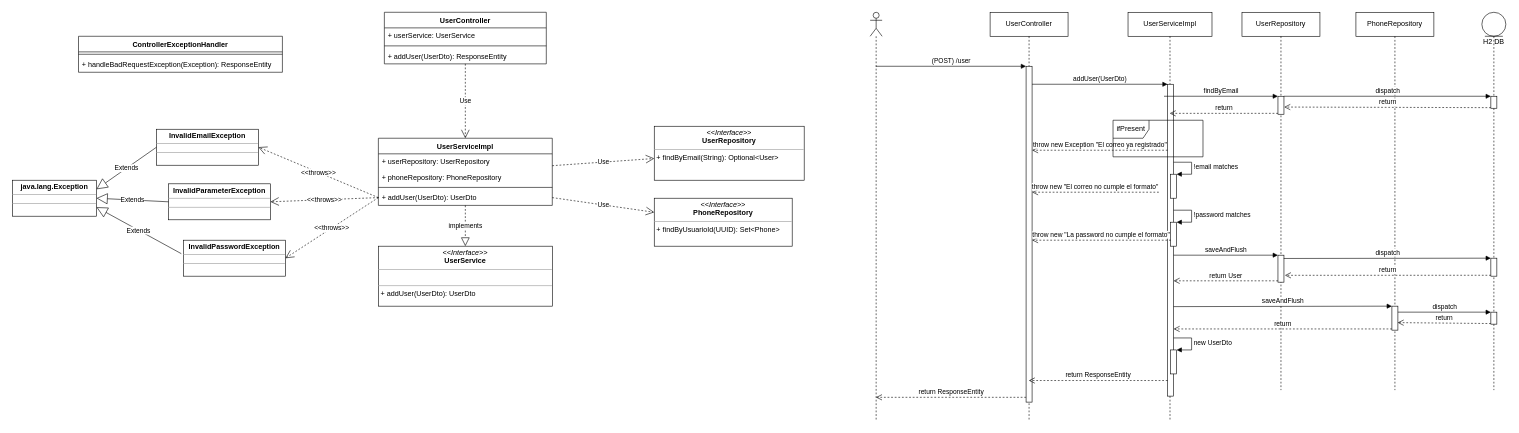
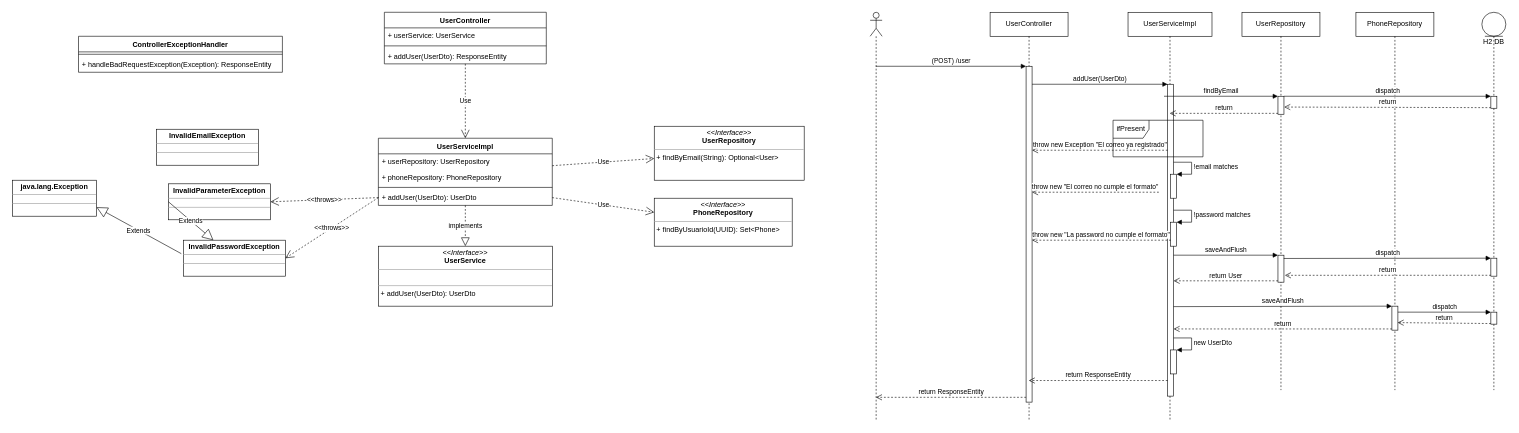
  <mxCell id="0" />
  <mxCell id="1" parent="0" />
  <mxCell id="2" value="UserController" style="swimlane;fontStyle=1;align=center;verticalAlign=top;childLayout=stackLayout;horizontal=1;startSize=26;horizontalStack=0;resizeParent=1;resizeParentMax=0;resizeLast=0;collapsible=1;marginBottom=0;" parent="1" vertex="1"><mxGeometry x="640" y="20" width="270" height="86" as="geometry" /></mxCell>
  <mxCell id="3" value="+ userService: UserService" style="text;strokeColor=none;fillColor=none;align=left;verticalAlign=top;spacingLeft=4;spacingRight=4;overflow=hidden;rotatable=0;points=[[0,0.5],[1,0.5]];portConstraint=eastwest;" parent="2" vertex="1"><mxGeometry y="26" width="270" height="26" as="geometry" /></mxCell>
  <mxCell id="4" value="" style="line;strokeWidth=1;fillColor=none;align=left;verticalAlign=middle;spacingTop=-1;spacingLeft=3;spacingRight=3;rotatable=0;labelPosition=right;points=[];portConstraint=eastwest;" parent="2" vertex="1"><mxGeometry y="52" width="270" height="8" as="geometry" /></mxCell>
  <mxCell id="5" value="+ addUser(UserDto): ResponseEntity" style="text;strokeColor=none;fillColor=none;align=left;verticalAlign=top;spacingLeft=4;spacingRight=4;overflow=hidden;rotatable=0;points=[[0,0.5],[1,0.5]];portConstraint=eastwest;" parent="2" vertex="1"><mxGeometry y="60" width="270" height="26" as="geometry" /></mxCell>
  <mxCell id="6" value="&lt;p style=&quot;margin: 0px ; margin-top: 4px ; text-align: center&quot;&gt;&lt;i&gt;&amp;lt;&amp;lt;Interface&amp;gt;&amp;gt;&lt;/i&gt;&lt;br&gt;&lt;b&gt;UserService&lt;/b&gt;&lt;/p&gt;&lt;hr size=&quot;1&quot;&gt;&lt;p style=&quot;margin: 0px ; margin-left: 4px&quot;&gt;&lt;br&gt;&lt;/p&gt;&lt;hr size=&quot;1&quot;&gt;&lt;p style=&quot;margin: 0px ; margin-left: 4px&quot;&gt;+ addUser(UserDto): UserDto&lt;br&gt;&lt;/p&gt;" style="verticalAlign=top;align=left;overflow=fill;fontSize=12;fontFamily=Helvetica;html=1;" parent="1" vertex="1"><mxGeometry x="630" y="410" width="290" height="100" as="geometry" /></mxCell>
  <mxCell id="7" value="&lt;p style=&quot;margin: 0px ; margin-top: 4px ; text-align: center&quot;&gt;&lt;i&gt;&amp;lt;&amp;lt;Interface&amp;gt;&amp;gt;&lt;/i&gt;&lt;br&gt;&lt;b&gt;UserRepository&lt;/b&gt;&lt;br&gt;&lt;/p&gt;&lt;hr size=&quot;1&quot;&gt;&lt;p style=&quot;margin: 0px ; margin-left: 4px&quot;&gt;&lt;span&gt;+ findByEmail(String): Optional&amp;lt;User&amp;gt;&lt;/span&gt;&lt;/p&gt;&lt;p style=&quot;margin: 0px ; margin-left: 4px&quot;&gt;&lt;br&gt;&lt;/p&gt;" style="verticalAlign=top;align=left;overflow=fill;fontSize=12;fontFamily=Helvetica;html=1;" parent="1" vertex="1"><mxGeometry x="1090" y="210" width="250" height="90" as="geometry" /></mxCell>
  <mxCell id="8" value="&lt;p style=&quot;margin: 0px ; margin-top: 4px ; text-align: center&quot;&gt;&lt;i&gt;&amp;lt;&amp;lt;Interface&amp;gt;&amp;gt;&lt;/i&gt;&lt;br&gt;&lt;b&gt;PhoneRepository&lt;/b&gt;&lt;br&gt;&lt;/p&gt;&lt;hr size=&quot;1&quot;&gt;&lt;p style=&quot;margin: 0px ; margin-left: 4px&quot;&gt;&lt;/p&gt;&lt;p style=&quot;margin: 0px ; margin-left: 4px&quot;&gt;+ findByUsuarioId(UUID): Set&amp;lt;Phone&amp;gt;&lt;br&gt;&lt;br&gt;&lt;/p&gt;" style="verticalAlign=top;align=left;overflow=fill;fontSize=12;fontFamily=Helvetica;html=1;" parent="1" vertex="1"><mxGeometry x="1090" y="330" width="230" height="80" as="geometry" /></mxCell>
  <mxCell id="9" value="UserServiceImpl" style="swimlane;fontStyle=1;align=center;verticalAlign=top;childLayout=stackLayout;horizontal=1;startSize=26;horizontalStack=0;resizeParent=1;resizeParentMax=0;resizeLast=0;collapsible=1;marginBottom=0;" parent="1" vertex="1"><mxGeometry x="630" y="230" width="290" height="112" as="geometry" /></mxCell>
  <mxCell id="10" value="+ userRepository: UserRepository" style="text;strokeColor=none;fillColor=none;align=left;verticalAlign=top;spacingLeft=4;spacingRight=4;overflow=hidden;rotatable=0;points=[[0,0.5],[1,0.5]];portConstraint=eastwest;" parent="9" vertex="1"><mxGeometry y="26" width="290" height="26" as="geometry" /></mxCell>
  <mxCell id="11" value="+ phoneRepository: PhoneRepository" style="text;strokeColor=none;fillColor=none;align=left;verticalAlign=top;spacingLeft=4;spacingRight=4;overflow=hidden;rotatable=0;points=[[0,0.5],[1,0.5]];portConstraint=eastwest;" parent="9" vertex="1"><mxGeometry y="52" width="290" height="26" as="geometry" /></mxCell>
  <mxCell id="12" value="" style="line;strokeWidth=1;fillColor=none;align=left;verticalAlign=middle;spacingTop=-1;spacingLeft=3;spacingRight=3;rotatable=0;labelPosition=right;points=[];portConstraint=eastwest;" parent="9" vertex="1"><mxGeometry y="78" width="290" height="8" as="geometry" /></mxCell>
  <mxCell id="13" value="+ addUser(UserDto): UserDto" style="text;strokeColor=none;fillColor=none;align=left;verticalAlign=top;spacingLeft=4;spacingRight=4;overflow=hidden;rotatable=0;points=[[0,0.5],[1,0.5]];portConstraint=eastwest;" parent="9" vertex="1"><mxGeometry y="86" width="290" height="26" as="geometry" /></mxCell>
  <mxCell id="14" value="implements" style="endArrow=block;dashed=1;endFill=0;endSize=12;html=1;" parent="1" source="9" target="6" edge="1"><mxGeometry width="160" relative="1" as="geometry"><mxPoint x="360" y="342" as="sourcePoint" /><mxPoint x="520" y="342" as="targetPoint" /></mxGeometry></mxCell>
  <mxCell id="15" value="Use" style="endArrow=open;endSize=12;dashed=1;html=1;" parent="1" source="2" target="9" edge="1"><mxGeometry width="160" relative="1" as="geometry"><mxPoint x="1060" y="290" as="sourcePoint" /><mxPoint x="1220" y="290" as="targetPoint" /></mxGeometry></mxCell>
  <mxCell id="16" value="Use" style="endArrow=open;endSize=12;dashed=1;html=1;exitX=1;exitY=0.5;exitDx=0;exitDy=0;" parent="1" source="13" target="8" edge="1"><mxGeometry width="160" relative="1" as="geometry"><mxPoint x="1060" y="550" as="sourcePoint" /><mxPoint x="1220" y="550" as="targetPoint" /></mxGeometry></mxCell>
  <mxCell id="17" value="Use" style="endArrow=open;endSize=12;dashed=1;html=1;" parent="1" source="9" target="7" edge="1"><mxGeometry width="160" relative="1" as="geometry"><mxPoint x="1060" y="550" as="sourcePoint" /><mxPoint x="1220" y="550" as="targetPoint" /></mxGeometry></mxCell>
  <mxCell id="18" value="" style="shape=umlLifeline;participant=umlActor;perimeter=lifelinePerimeter;whiteSpace=wrap;html=1;container=1;collapsible=0;recursiveResize=0;verticalAlign=top;spacingTop=36;outlineConnect=0;" parent="1" vertex="1"><mxGeometry x="1450" y="20" width="20" height="680" as="geometry" /></mxCell>
  <mxCell id="19" value="UserController" style="shape=umlLifeline;perimeter=lifelinePerimeter;whiteSpace=wrap;html=1;container=1;collapsible=0;recursiveResize=0;outlineConnect=0;" parent="1" vertex="1"><mxGeometry x="1650" y="20" width="130" height="680" as="geometry" /></mxCell>
  <mxCell id="20" value="" style="html=1;points=[];perimeter=orthogonalPerimeter;" parent="19" vertex="1"><mxGeometry x="60" y="90" width="10" height="560" as="geometry" /></mxCell>
  <mxCell id="21" value="H2 DB" style="shape=umlLifeline;participant=umlEntity;perimeter=lifelinePerimeter;whiteSpace=wrap;html=1;container=1;collapsible=0;recursiveResize=0;verticalAlign=top;spacingTop=36;outlineConnect=0;" parent="1" vertex="1"><mxGeometry x="2470" y="20" width="40" height="630" as="geometry" /></mxCell>
  <mxCell id="22" value="" style="html=1;points=[];perimeter=orthogonalPerimeter;" parent="21" vertex="1"><mxGeometry x="15" y="140" width="10" height="20" as="geometry" /></mxCell>
  <mxCell id="23" value="" style="html=1;points=[];perimeter=orthogonalPerimeter;" parent="21" vertex="1"><mxGeometry x="15" y="410" width="10" height="30" as="geometry" /></mxCell>
  <mxCell id="24" value="" style="html=1;points=[];perimeter=orthogonalPerimeter;" parent="21" vertex="1"><mxGeometry x="15" y="500" width="10" height="20" as="geometry" /></mxCell>
  <mxCell id="25" value="UserServiceImpl" style="shape=umlLifeline;perimeter=lifelinePerimeter;whiteSpace=wrap;html=1;container=1;collapsible=0;recursiveResize=0;outlineConnect=0;" parent="1" vertex="1"><mxGeometry x="1880" y="20" width="140" height="680" as="geometry" /></mxCell>
  <mxCell id="26" value="" style="html=1;points=[];perimeter=orthogonalPerimeter;" parent="25" vertex="1"><mxGeometry x="66" y="120" width="10" height="520" as="geometry" /></mxCell>
  <mxCell id="27" value="" style="html=1;points=[];perimeter=orthogonalPerimeter;" parent="25" vertex="1"><mxGeometry x="71" y="270" width="10" height="40" as="geometry" /></mxCell>
  <mxCell id="28" value="!email matches" style="edgeStyle=orthogonalEdgeStyle;html=1;align=left;spacingLeft=2;endArrow=block;rounded=0;entryX=1;entryY=0;" parent="25" target="27" edge="1"><mxGeometry relative="1" as="geometry"><mxPoint x="76" y="250" as="sourcePoint" /><Array as="points"><mxPoint x="106" y="250" /></Array></mxGeometry></mxCell>
  <mxCell id="29" value="" style="html=1;points=[];perimeter=orthogonalPerimeter;" parent="25" vertex="1"><mxGeometry x="71" y="350" width="10" height="40" as="geometry" /></mxCell>
  <mxCell id="30" value="!password matches" style="edgeStyle=orthogonalEdgeStyle;html=1;align=left;spacingLeft=2;endArrow=block;rounded=0;entryX=1;entryY=0;" parent="25" target="29" edge="1"><mxGeometry relative="1" as="geometry"><mxPoint x="76.0" y="330" as="sourcePoint" /><Array as="points"><mxPoint x="106" y="330" /></Array></mxGeometry></mxCell>
  <mxCell id="31" value="throw new &quot;La password no cumple el formato&quot;" style="html=1;verticalAlign=bottom;endArrow=open;dashed=1;endSize=8;" parent="25" target="20" edge="1"><mxGeometry relative="1" as="geometry"><mxPoint x="71.33" y="380" as="sourcePoint" /><mxPoint x="-140.003" y="380" as="targetPoint" /><Array as="points"><mxPoint x="15.33" y="380" /></Array></mxGeometry></mxCell>
  <mxCell id="32" value="UserRepository" style="shape=umlLifeline;perimeter=lifelinePerimeter;whiteSpace=wrap;html=1;container=1;collapsible=0;recursiveResize=0;outlineConnect=0;" parent="1" vertex="1"><mxGeometry x="2070" y="20" width="130" height="630" as="geometry" /></mxCell>
  <mxCell id="33" value="" style="html=1;points=[];perimeter=orthogonalPerimeter;" parent="32" vertex="1"><mxGeometry x="60" y="140" width="10" height="30" as="geometry" /></mxCell>
  <mxCell id="34" value="" style="html=1;points=[];perimeter=orthogonalPerimeter;" parent="32" vertex="1"><mxGeometry x="60" y="405" width="10" height="45" as="geometry" /></mxCell>
  <mxCell id="35" value="PhoneRepository" style="shape=umlLifeline;perimeter=lifelinePerimeter;whiteSpace=wrap;html=1;container=1;collapsible=0;recursiveResize=0;outlineConnect=0;" parent="1" vertex="1"><mxGeometry x="2260" y="20" width="130" height="630" as="geometry" /></mxCell>
  <mxCell id="36" value="(POST) /user" style="html=1;verticalAlign=bottom;endArrow=block;entryX=0;entryY=0;" parent="1" source="18" target="20" edge="1"><mxGeometry relative="1" as="geometry"><mxPoint x="1640" y="110" as="sourcePoint" /></mxGeometry></mxCell>
  <mxCell id="37" value="return&amp;nbsp;ResponseEntity" style="html=1;verticalAlign=bottom;endArrow=open;dashed=1;endSize=8;exitX=0;exitY=0.95;" parent="1" edge="1"><mxGeometry relative="1" as="geometry"><mxPoint x="1459.667" y="662" as="targetPoint" /><mxPoint x="1710" y="662" as="sourcePoint" /></mxGeometry></mxCell>
  <mxCell id="38" value="addUser(UserDto)" style="html=1;verticalAlign=bottom;endArrow=block;entryX=0;entryY=0;" parent="1" target="26" edge="1"><mxGeometry relative="1" as="geometry"><mxPoint x="1720" y="140" as="sourcePoint" /></mxGeometry></mxCell>
  <mxCell id="39" value="return&amp;nbsp;&lt;span style=&quot;text-align: left&quot;&gt;ResponseEntity&lt;/span&gt;" style="html=1;verticalAlign=bottom;endArrow=open;dashed=1;endSize=8;exitX=0;exitY=0.95;" parent="1" source="26" target="19" edge="1"><mxGeometry relative="1" as="geometry"><mxPoint x="1720" y="529" as="targetPoint" /></mxGeometry></mxCell>
  <mxCell id="40" value="findByEmail" style="html=1;verticalAlign=bottom;endArrow=block;entryX=0;entryY=0;" parent="1" target="33" edge="1"><mxGeometry relative="1" as="geometry"><mxPoint x="1940" y="160" as="sourcePoint" /></mxGeometry></mxCell>
  <mxCell id="41" value="return" style="html=1;verticalAlign=bottom;endArrow=open;dashed=1;endSize=8;exitX=0;exitY=0.95;" parent="1" source="33" target="25" edge="1"><mxGeometry relative="1" as="geometry"><mxPoint x="2060" y="236" as="targetPoint" /></mxGeometry></mxCell>
  <mxCell id="42" value="throw new Exception &quot;El correo ya registrado&quot;" style="html=1;verticalAlign=bottom;endArrow=open;dashed=1;endSize=8;" parent="1" source="26" target="20" edge="1"><mxGeometry relative="1" as="geometry"><mxPoint x="2100" y="250" as="sourcePoint" /><mxPoint x="1740" y="249" as="targetPoint" /><Array as="points"><mxPoint x="1870" y="250" /></Array></mxGeometry></mxCell>
  <mxCell id="43" value="ifPresent" style="shape=umlFrame;whiteSpace=wrap;html=1;" parent="1" vertex="1"><mxGeometry x="1855" y="200" width="150" height="61" as="geometry" /></mxCell>
  <mxCell id="44" value="throw new &quot;El correo no cumple el formato&quot;" style="html=1;verticalAlign=bottom;endArrow=open;dashed=1;endSize=8;" parent="1" edge="1"><mxGeometry relative="1" as="geometry"><mxPoint x="1931.33" y="320" as="sourcePoint" /><mxPoint x="1719.997" y="320" as="targetPoint" /><Array as="points"><mxPoint x="1875.33" y="320" /></Array></mxGeometry></mxCell>
  <mxCell id="45" value="saveAndFlush" style="html=1;verticalAlign=bottom;endArrow=block;entryX=0;entryY=0;" parent="1" source="26" target="34" edge="1"><mxGeometry relative="1" as="geometry"><mxPoint x="2000" y="425" as="sourcePoint" /></mxGeometry></mxCell>
  <mxCell id="46" value="return User" style="html=1;verticalAlign=bottom;endArrow=open;dashed=1;endSize=8;exitX=0;exitY=0.95;" parent="1" source="34" target="26" edge="1"><mxGeometry relative="1" as="geometry"><mxPoint x="1980" y="468" as="targetPoint" /></mxGeometry></mxCell>
  <mxCell id="47" value="" style="html=1;points=[];perimeter=orthogonalPerimeter;" parent="1" vertex="1"><mxGeometry x="2320" y="510" width="10" height="40" as="geometry" /></mxCell>
  <mxCell id="48" value="saveAndFlush" style="html=1;verticalAlign=bottom;endArrow=block;entryX=0;entryY=0;exitX=0.986;exitY=0.713;exitDx=0;exitDy=0;exitPerimeter=0;" parent="1" source="26" target="47" edge="1"><mxGeometry relative="1" as="geometry"><mxPoint x="1980" y="510" as="sourcePoint" /></mxGeometry></mxCell>
  <mxCell id="49" value="return" style="html=1;verticalAlign=bottom;endArrow=open;dashed=1;endSize=8;exitX=0;exitY=0.95;" parent="1" source="47" target="26" edge="1"><mxGeometry relative="1" as="geometry"><mxPoint x="2260" y="576" as="targetPoint" /></mxGeometry></mxCell>
  <mxCell id="50" value="" style="html=1;points=[];perimeter=orthogonalPerimeter;" parent="1" vertex="1"><mxGeometry x="1951" y="583" width="10" height="40" as="geometry" /></mxCell>
  <mxCell id="51" value="new UserDto" style="edgeStyle=orthogonalEdgeStyle;html=1;align=left;spacingLeft=2;endArrow=block;rounded=0;entryX=1;entryY=0;" parent="1" target="50" edge="1"><mxGeometry relative="1" as="geometry"><mxPoint x="1956" y="563" as="sourcePoint" /><Array as="points"><mxPoint x="1986" y="563" /></Array></mxGeometry></mxCell>
  <mxCell id="52" value="dispatch" style="html=1;verticalAlign=bottom;endArrow=block;entryX=0;entryY=0;" parent="1" source="33" target="22" edge="1"><mxGeometry relative="1" as="geometry"><mxPoint x="2180" y="290" as="sourcePoint" /></mxGeometry></mxCell>
  <mxCell id="53" value="return" style="html=1;verticalAlign=bottom;endArrow=open;dashed=1;endSize=8;exitX=0;exitY=0.95;entryX=1.043;entryY=0.6;entryDx=0;entryDy=0;entryPerimeter=0;" parent="1" source="22" target="33" edge="1"><mxGeometry relative="1" as="geometry"><mxPoint x="2160" y="179" as="targetPoint" /></mxGeometry></mxCell>
  <mxCell id="54" value="dispatch" style="html=1;verticalAlign=bottom;endArrow=block;entryX=0;entryY=0;exitX=0.967;exitY=0.122;exitDx=0;exitDy=0;exitPerimeter=0;" parent="1" source="34" target="23" edge="1"><mxGeometry relative="1" as="geometry"><mxPoint x="2415" y="430" as="sourcePoint" /></mxGeometry></mxCell>
  <mxCell id="55" value="return" style="html=1;verticalAlign=bottom;endArrow=open;dashed=1;endSize=8;exitX=0;exitY=0.95;entryX=1.157;entryY=0.746;entryDx=0;entryDy=0;entryPerimeter=0;" parent="1" source="23" target="34" edge="1"><mxGeometry relative="1" as="geometry"><mxPoint x="2150" y="459" as="targetPoint" /></mxGeometry></mxCell>
  <mxCell id="56" value="dispatch" style="html=1;verticalAlign=bottom;endArrow=block;entryX=0;entryY=0;" parent="1" source="47" target="24" edge="1"><mxGeometry relative="1" as="geometry"><mxPoint x="2415" y="520" as="sourcePoint" /></mxGeometry></mxCell>
  <mxCell id="57" value="return" style="html=1;verticalAlign=bottom;endArrow=open;dashed=1;endSize=8;exitX=0;exitY=0.95;entryX=0.957;entryY=0.686;entryDx=0;entryDy=0;entryPerimeter=0;" parent="1" source="24" target="47" edge="1"><mxGeometry relative="1" as="geometry"><mxPoint x="2350" y="539" as="targetPoint" /></mxGeometry></mxCell>
  <mxCell id="58" value="ControllerExceptionHandler" style="swimlane;fontStyle=1;align=center;verticalAlign=top;childLayout=stackLayout;horizontal=1;startSize=26;horizontalStack=0;resizeParent=1;resizeParentMax=0;resizeLast=0;collapsible=1;marginBottom=0;" vertex="1" parent="1"><mxGeometry x="130" y="60" width="340" height="60" as="geometry" /></mxCell>
  <mxCell id="59" value="" style="line;strokeWidth=1;fillColor=none;align=left;verticalAlign=middle;spacingTop=-1;spacingLeft=3;spacingRight=3;rotatable=0;labelPosition=right;points=[];portConstraint=eastwest;" vertex="1" parent="58"><mxGeometry y="26" width="340" height="8" as="geometry" /></mxCell>
  <mxCell id="60" value="+ handleBadRequestException(Exception): ResponseEntity" style="text;strokeColor=none;fillColor=none;align=left;verticalAlign=top;spacingLeft=4;spacingRight=4;overflow=hidden;rotatable=0;points=[[0,0.5],[1,0.5]];portConstraint=eastwest;" vertex="1" parent="58"><mxGeometry y="34" width="340" height="26" as="geometry" /></mxCell>
  <mxCell id="61" value="&lt;p style=&quot;margin:0px;margin-top:4px;text-align:center;&quot;&gt;&lt;b&gt;java.lang.Exception&lt;/b&gt;&lt;/p&gt;&lt;hr size=&quot;1&quot;&gt;&lt;div style=&quot;height:2px;&quot;&gt;&lt;/div&gt;&lt;hr size=&quot;1&quot;&gt;&lt;div style=&quot;height:2px;&quot;&gt;&lt;/div&gt;" style="verticalAlign=top;align=left;overflow=fill;fontSize=12;fontFamily=Helvetica;html=1;" vertex="1" parent="1"><mxGeometry x="20" y="300" width="140" height="60" as="geometry" /></mxCell>
  <mxCell id="62" value="&lt;p style=&quot;margin:0px;margin-top:4px;text-align:center;&quot;&gt;&lt;b&gt;InvalidPasswordException&lt;/b&gt;&lt;/p&gt;&lt;hr size=&quot;1&quot;&gt;&lt;div style=&quot;height:2px;&quot;&gt;&lt;/div&gt;&lt;hr size=&quot;1&quot;&gt;&lt;div style=&quot;height:2px;&quot;&gt;&lt;/div&gt;" style="verticalAlign=top;align=left;overflow=fill;fontSize=12;fontFamily=Helvetica;html=1;" vertex="1" parent="1"><mxGeometry x="305" y="400" width="170" height="60" as="geometry" /></mxCell>
  <mxCell id="63" value="&lt;p style=&quot;margin:0px;margin-top:4px;text-align:center;&quot;&gt;&lt;b&gt;InvalidParameterException&lt;/b&gt;&lt;/p&gt;&lt;hr size=&quot;1&quot;&gt;&lt;div style=&quot;height:2px;&quot;&gt;&lt;/div&gt;&lt;hr size=&quot;1&quot;&gt;&lt;div style=&quot;height:2px;&quot;&gt;&lt;/div&gt;" style="verticalAlign=top;align=left;overflow=fill;fontSize=12;fontFamily=Helvetica;html=1;" vertex="1" parent="1"><mxGeometry x="280" y="306" width="170" height="60" as="geometry" /></mxCell>
  <mxCell id="64" value="&lt;p style=&quot;margin:0px;margin-top:4px;text-align:center;&quot;&gt;&lt;b&gt;InvalidEmailException&lt;/b&gt;&lt;/p&gt;&lt;hr size=&quot;1&quot;&gt;&lt;div style=&quot;height:2px;&quot;&gt;&lt;/div&gt;&lt;hr size=&quot;1&quot;&gt;&lt;div style=&quot;height:2px;&quot;&gt;&lt;/div&gt;" style="verticalAlign=top;align=left;overflow=fill;fontSize=12;fontFamily=Helvetica;html=1;" vertex="1" parent="1"><mxGeometry x="260" y="215" width="170" height="60" as="geometry" /></mxCell>
- <mxCell id="65" value="Extends" style="endArrow=block;endSize=16;endFill=0;html=1;rounded=0;entryX=1;entryY=0.25;entryDx=0;entryDy=0;exitX=0;exitY=0.5;exitDx=0;exitDy=0;" edge="1" parent="1" source="64" target="61"><mxGeometry width="160" relative="1" as="geometry"><mxPoint x="90" y="434.5" as="sourcePoint" /><mxPoint x="250" y="434.5" as="targetPoint" /></mxGeometry></mxCell>
- <mxCell id="66" value="Extends" style="endArrow=block;endSize=16;endFill=0;html=1;rounded=0;entryX=1;entryY=0.5;entryDx=0;entryDy=0;exitX=0;exitY=0.5;exitDx=0;exitDy=0;" edge="1" parent="1" source="63" target="61"><mxGeometry width="160" relative="1" as="geometry"><mxPoint x="320" y="260" as="sourcePoint" /><mxPoint x="160" y="315" as="targetPoint" /></mxGeometry></mxCell>
+ <mxCell id="66" value="Extends" style="endArrow=block;endSize=16;endFill=0;html=1;rounded=0;exitX=0;exitY=0.5;exitDx=0;exitDy=0;" edge="1" parent="1" source="63" target="62"><mxGeometry width="160" relative="1" as="geometry"><mxPoint x="320" y="260" as="sourcePoint" /><mxPoint x="160" y="315" as="targetPoint" /></mxGeometry></mxCell>
  <mxCell id="67" value="Extends" style="endArrow=block;endSize=16;endFill=0;html=1;rounded=0;entryX=1;entryY=0.75;entryDx=0;entryDy=0;exitX=-0.021;exitY=0.375;exitDx=0;exitDy=0;exitPerimeter=0;" edge="1" parent="1" source="62" target="61"><mxGeometry width="160" relative="1" as="geometry"><mxPoint x="330" y="270" as="sourcePoint" /><mxPoint x="170" y="325" as="targetPoint" /></mxGeometry></mxCell>
- <mxCell id="68" value="&amp;lt;&amp;lt;throws&amp;gt;&amp;gt;" style="endArrow=open;endSize=12;dashed=1;html=1;rounded=0;exitX=0;exitY=0.5;exitDx=0;exitDy=0;entryX=1;entryY=0.5;entryDx=0;entryDy=0;" edge="1" parent="1" source="13" target="64"><mxGeometry width="160" relative="1" as="geometry"><mxPoint x="870" y="120" as="sourcePoint" /><mxPoint x="1030" y="120" as="targetPoint" /></mxGeometry></mxCell>
  <mxCell id="69" value="&amp;lt;&amp;lt;throws&amp;gt;&amp;gt;" style="endArrow=open;endSize=12;dashed=1;html=1;rounded=0;exitX=0;exitY=0.5;exitDx=0;exitDy=0;entryX=1;entryY=0.5;entryDx=0;entryDy=0;" edge="1" parent="1" source="13" target="63"><mxGeometry width="160" relative="1" as="geometry"><mxPoint x="640" y="268" as="sourcePoint" /><mxPoint x="490" y="220" as="targetPoint" /></mxGeometry></mxCell>
  <mxCell id="70" value="&amp;lt;&amp;lt;throws&amp;gt;&amp;gt;" style="endArrow=open;endSize=12;dashed=1;html=1;rounded=0;exitX=0;exitY=0.5;exitDx=0;exitDy=0;entryX=1;entryY=0.5;entryDx=0;entryDy=0;" edge="1" parent="1" source="13" target="62"><mxGeometry width="160" relative="1" as="geometry"><mxPoint x="650" y="278" as="sourcePoint" /><mxPoint x="500" y="230" as="targetPoint" /></mxGeometry></mxCell>
